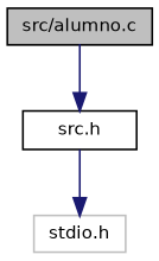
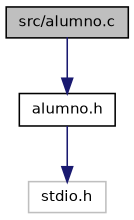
  digraph {
    node [color=black fillcolor=white fontname=Helvetica fontsize=10 shape=record style=filled]
    edge [color=midnightblue fontname=Helvetica fontsize=10 labelfontname=Helvetica labelfontsize=10 style=solid]
    n1 [fillcolor=grey75 fontcolor=black height=0.2 label="src/alumno.c" width=0.4]
-   n2 [height=0.2 label="src.h" width=0.4]
+   n2 [height=0.2 label="alumno.h" width=0.4]
    n3 [color=grey75 height=0.2 label="stdio.h" width=0.4]
    n1 -> n2
    n2 -> n3
  }
